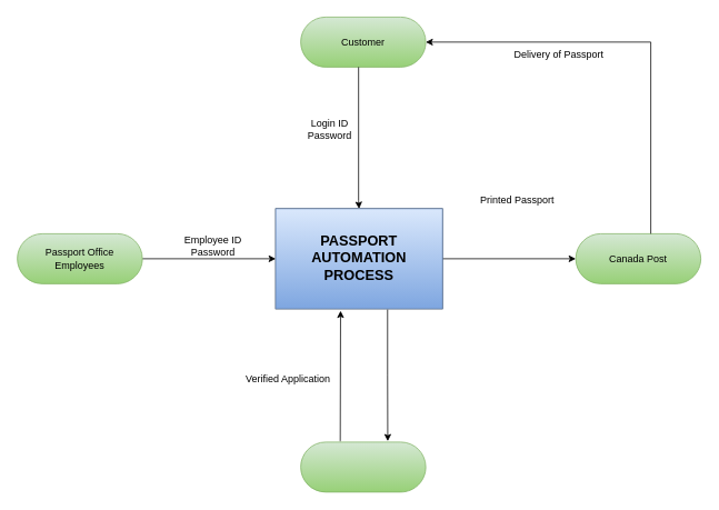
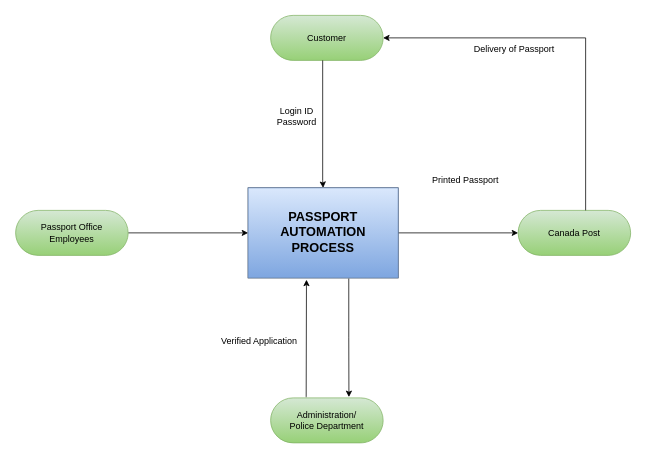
  <mxCell id="0" />
  <mxCell id="1" parent="0" />
  <mxCell id="2" style="edgeStyle=orthogonalEdgeStyle;rounded=0;orthogonalLoop=1;jettySize=auto;html=1;entryX=0;entryY=0.5;entryDx=0;entryDy=0;entryPerimeter=0;" parent="1" source="3" target="5" edge="1"><mxGeometry relative="1" as="geometry" /></mxCell>
  <mxCell id="3" value="" style="rounded=0;whiteSpace=wrap;html=1;" parent="1" vertex="1"><mxGeometry x="330" y="250" width="200" height="120" as="geometry" /></mxCell>
  <mxCell id="4" value="" style="html=1;dashed=0;whiteSpace=wrap;shape=mxgraph.dfd.start;fillColor=#d5e8d4;strokeColor=#82b366;gradientColor=#97d077;" parent="1" vertex="1"><mxGeometry x="360" y="20" width="150" height="60" as="geometry" /></mxCell>
  <mxCell id="5" value="" style="html=1;dashed=0;whiteSpace=wrap;shape=mxgraph.dfd.start;fillColor=#d5e8d4;gradientColor=#97d077;strokeColor=#82b366;" parent="1" vertex="1"><mxGeometry x="690" y="280" width="150" height="60" as="geometry" /></mxCell>
  <mxCell id="6" value="" style="html=1;dashed=0;whiteSpace=wrap;shape=mxgraph.dfd.start;fillColor=#d5e8d4;gradientColor=#97d077;strokeColor=#82b366;" parent="1" vertex="1"><mxGeometry x="360" y="530" width="150" height="60" as="geometry" /></mxCell>
  <mxCell id="7" style="edgeStyle=orthogonalEdgeStyle;rounded=0;orthogonalLoop=1;jettySize=auto;html=1;entryX=0;entryY=0.5;entryDx=0;entryDy=0;" parent="1" source="8" target="3" edge="1"><mxGeometry relative="1" as="geometry" /></mxCell>
  <mxCell id="8" value="" style="html=1;dashed=0;whiteSpace=wrap;shape=mxgraph.dfd.start;fillColor=#d5e8d4;strokeColor=#82b366;gradientColor=#97d077;" parent="1" vertex="1"><mxGeometry x="20" y="280" width="150" height="60" as="geometry" /></mxCell>
  <mxCell id="9" style="edgeStyle=orthogonalEdgeStyle;rounded=0;orthogonalLoop=1;jettySize=auto;html=1;entryX=0.5;entryY=0;entryDx=0;entryDy=0;" parent="1" target="3" edge="1"><mxGeometry relative="1" as="geometry"><mxPoint x="429.41" y="240" as="targetPoint" /><mxPoint x="429.41" y="80" as="sourcePoint" /><Array as="points"><mxPoint x="429" y="240" /></Array></mxGeometry></mxCell>
  <mxCell id="10" value="Customer" style="text;html=1;strokeColor=none;fillColor=none;align=center;verticalAlign=middle;whiteSpace=wrap;rounded=0;" parent="1" vertex="1"><mxGeometry x="370" y="35" width="130" height="30" as="geometry" /></mxCell>
  <mxCell id="11" style="edgeStyle=orthogonalEdgeStyle;rounded=0;orthogonalLoop=1;jettySize=auto;html=1;entryX=1;entryY=0.5;entryDx=0;entryDy=0;entryPerimeter=0;" parent="1" target="4" edge="1"><mxGeometry relative="1" as="geometry"><mxPoint x="765" y="60" as="targetPoint" /><mxPoint x="780" y="280" as="sourcePoint" /><Array as="points"><mxPoint x="780" y="50" /></Array></mxGeometry></mxCell>
  <mxCell id="12" value="Canada Post" style="text;html=1;strokeColor=none;fillColor=none;align=center;verticalAlign=middle;whiteSpace=wrap;rounded=0;" parent="1" vertex="1"><mxGeometry x="700" y="295" width="130" height="30" as="geometry" /></mxCell>
  <mxCell id="13" style="edgeStyle=orthogonalEdgeStyle;rounded=0;orthogonalLoop=1;jettySize=auto;html=1;entryX=0.389;entryY=1.021;entryDx=0;entryDy=0;entryPerimeter=0;exitX=0.316;exitY=-0.015;exitDx=0;exitDy=0;exitPerimeter=0;" parent="1" source="6" target="3" edge="1"><mxGeometry relative="1" as="geometry"><Array as="points"><mxPoint x="407" y="528" /><mxPoint x="408" y="528" /></Array></mxGeometry></mxCell>
  <mxCell id="14" style="edgeStyle=orthogonalEdgeStyle;rounded=0;orthogonalLoop=1;jettySize=auto;html=1;entryX=0.696;entryY=-0.019;entryDx=0;entryDy=0;entryPerimeter=0;exitX=0.671;exitY=1.007;exitDx=0;exitDy=0;exitPerimeter=0;" parent="1" source="17" target="6" edge="1"><mxGeometry relative="1" as="geometry" /></mxCell>
+ <mxCell id="15" value="Administration/&lt;br&gt;Police Department" style="text;html=1;strokeColor=none;fillColor=none;align=center;verticalAlign=middle;whiteSpace=wrap;rounded=0;" parent="1" vertex="1"><mxGeometry x="370" y="545" width="130" height="30" as="geometry" /></mxCell>
  <mxCell id="16" value="Passport Office Employees" style="text;html=1;strokeColor=none;fillColor=none;align=center;verticalAlign=middle;whiteSpace=wrap;rounded=0;" parent="1" vertex="1"><mxGeometry x="30" y="295" width="130" height="30" as="geometry" /></mxCell>
  <mxCell id="17" value="&lt;b style=&quot;font-size: 17px;&quot;&gt;PASSPORT AUTOMATION&lt;br&gt;PROCESS&lt;/b&gt;" style="text;html=1;strokeColor=#6c8ebf;fillColor=#dae8fc;align=center;verticalAlign=middle;whiteSpace=wrap;rounded=0;gradientColor=#7ea6e0;" parent="1" vertex="1"><mxGeometry x="330" y="250" width="200" height="120" as="geometry" /></mxCell>
  <mxCell id="18" value="Login ID &lt;br&gt;Password" style="text;html=1;strokeColor=none;fillColor=none;align=center;verticalAlign=middle;whiteSpace=wrap;rounded=0;" parent="1" vertex="1"><mxGeometry x="330" y="140" width="130" height="30" as="geometry" /></mxCell>
  <mxCell id="19" value="Printed Passport" style="text;html=1;strokeColor=none;fillColor=none;align=center;verticalAlign=middle;whiteSpace=wrap;rounded=0;" parent="1" vertex="1"><mxGeometry x="555" y="225" width="130" height="30" as="geometry" /></mxCell>
- <mxCell id="20" value="Delivery of Passport" style="text;html=1;strokeColor=none;fillColor=none;align=center;verticalAlign=middle;whiteSpace=wrap;rounded=0;" parent="1" vertex="1"><mxGeometry x="605" y="50" width="130" height="30" as="geometry" /></mxCell>
+ <mxCell id="20" value="Delivery of Passport" style="text;html=1;strokeColor=none;fillColor=none;align=center;verticalAlign=middle;whiteSpace=wrap;rounded=0;" parent="1" vertex="1"><mxGeometry x="620" y="50" width="130" height="30" as="geometry" /></mxCell>
  <mxCell id="21" value="Verified Application" style="text;html=1;strokeColor=none;fillColor=none;align=center;verticalAlign=middle;whiteSpace=wrap;rounded=0;" parent="1" vertex="1"><mxGeometry x="280" y="440" width="130" height="30" as="geometry" /></mxCell>
- <mxCell id="22" value="Employee ID &lt;br&gt;Password" style="text;html=1;strokeColor=none;fillColor=none;align=center;verticalAlign=middle;whiteSpace=wrap;rounded=0;" parent="1" vertex="1"><mxGeometry x="190" y="280" width="130" height="30" as="geometry" /></mxCell>
